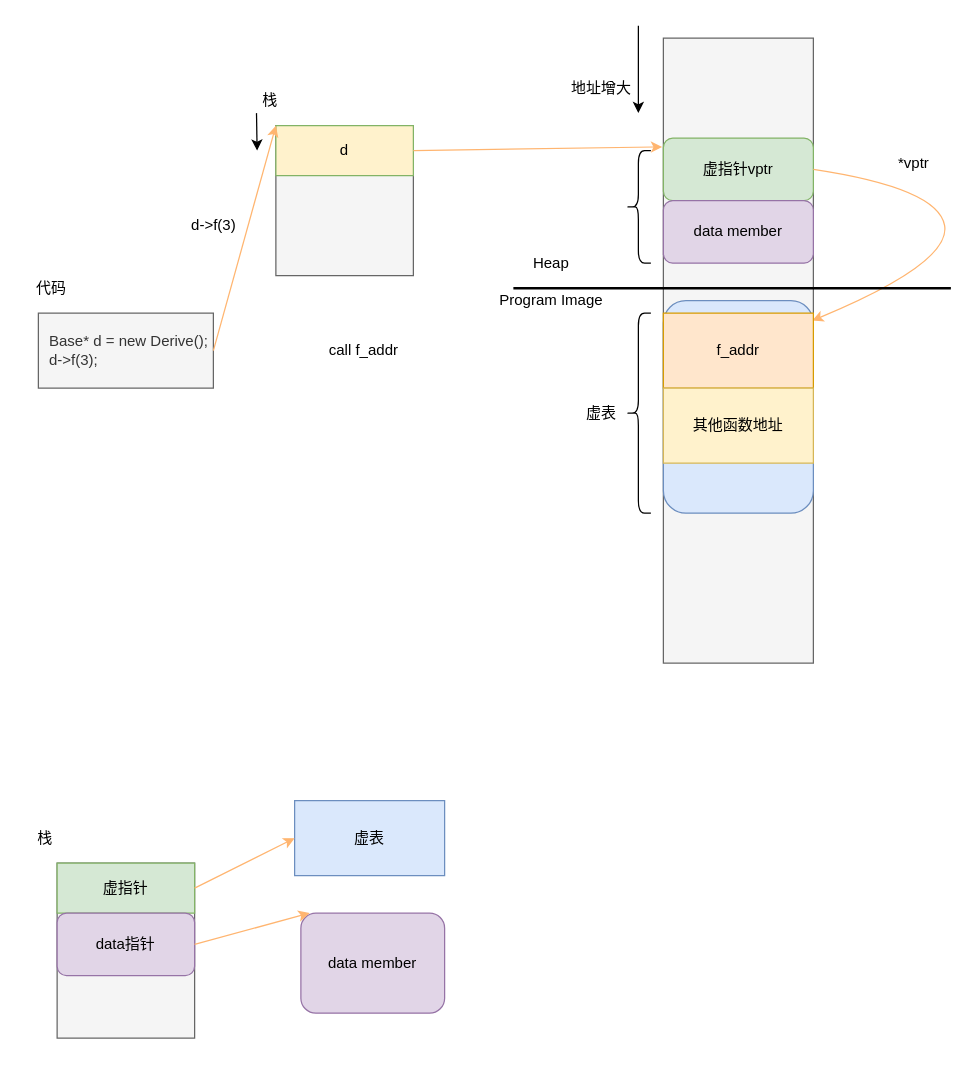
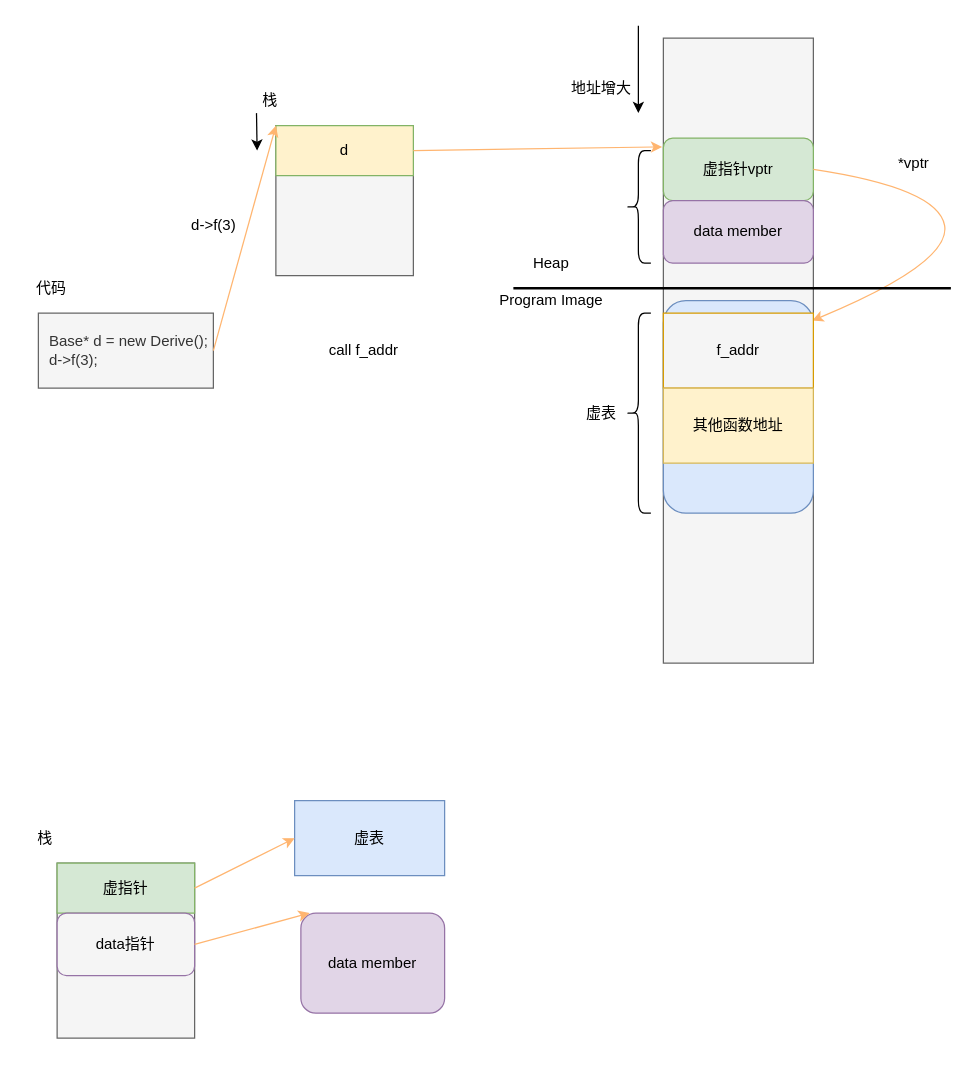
  <mxCell id="0" />
  <mxCell id="1" parent="0" />
  <mxCell id="2" value="" style="rounded=0;whiteSpace=wrap;html=1;fillColor=#f5f5f5;strokeColor=#666666;fontColor=#333333;" vertex="1" parent="1"><mxGeometry x="530" y="30" width="120" height="500" as="geometry" /></mxCell>
  <mxCell id="3" value="" style="rounded=1;whiteSpace=wrap;html=1;fillColor=#dae8fc;strokeColor=#6c8ebf;" vertex="1" parent="1"><mxGeometry x="530" y="240" width="120" height="170" as="geometry" /></mxCell>
  <mxCell id="4" value="Heap" style="text;html=1;align=center;verticalAlign=middle;resizable=0;points=[];autosize=1;strokeColor=none;" vertex="1" parent="1"><mxGeometry x="420" y="200" width="40" height="20" as="geometry" /></mxCell>
  <mxCell id="5" value="" style="endArrow=classic;html=1;" edge="1" parent="1"><mxGeometry width="50" height="50" relative="1" as="geometry"><mxPoint x="510" y="20" as="sourcePoint" /><mxPoint x="510" y="90" as="targetPoint" /></mxGeometry></mxCell>
  <mxCell id="6" value="地址增大" style="text;html=1;align=center;verticalAlign=middle;resizable=0;points=[];autosize=1;strokeColor=none;" vertex="1" parent="1"><mxGeometry x="450" y="60" width="60" height="20" as="geometry" /></mxCell>
  <mxCell id="7" value="" style="rounded=0;whiteSpace=wrap;html=1;fillColor=#f5f5f5;strokeColor=#666666;fontColor=#333333;" vertex="1" parent="1"><mxGeometry x="220" y="100" width="110" height="120" as="geometry" /></mxCell>
  <mxCell id="8" value="d" style="rounded=0;whiteSpace=wrap;html=1;fillColor=#fff2cc;strokeColor=#82b366;" vertex="1" parent="1"><mxGeometry x="220" y="100" width="110" height="40" as="geometry" /></mxCell>
  <mxCell id="9" value="栈" style="text;html=1;align=center;verticalAlign=middle;resizable=0;points=[];autosize=1;strokeColor=none;" vertex="1" parent="1"><mxGeometry x="200" y="70" width="30" height="20" as="geometry" /></mxCell>
  <mxCell id="10" value="" style="endArrow=classic;html=1;" edge="1" parent="1"><mxGeometry width="50" height="50" relative="1" as="geometry"><mxPoint x="204.5" y="90" as="sourcePoint" /><mxPoint x="205" y="120" as="targetPoint" /></mxGeometry></mxCell>
  <mxCell id="11" value="" style="endArrow=classic;html=1;entryX=-0.008;entryY=0.174;entryDx=0;entryDy=0;entryPerimeter=0;exitX=1;exitY=0.5;exitDx=0;exitDy=0;strokeColor=#FFB570;" edge="1" parent="1" source="8" target="2"><mxGeometry width="50" height="50" relative="1" as="geometry"><mxPoint x="350" y="150" as="sourcePoint" /><mxPoint x="420" y="120" as="targetPoint" /></mxGeometry></mxCell>
  <mxCell id="12" value="虚指针vptr" style="rounded=1;whiteSpace=wrap;html=1;fillColor=#d5e8d4;strokeColor=#82b366;" vertex="1" parent="1"><mxGeometry x="530" y="110" width="120" height="50" as="geometry" /></mxCell>
  <mxCell id="13" value="" style="curved=1;endArrow=classic;html=1;entryX=0.992;entryY=0.452;entryDx=0;entryDy=0;entryPerimeter=0;exitX=1;exitY=0.5;exitDx=0;exitDy=0;strokeColor=#FFB570;" edge="1" parent="1" source="12" target="2"><mxGeometry width="50" height="50" relative="1" as="geometry"><mxPoint x="760" y="60" as="sourcePoint" /><mxPoint x="750" y="100" as="targetPoint" /><Array as="points"><mxPoint x="750" y="150" /><mxPoint x="760" y="210" /></Array></mxGeometry></mxCell>
- <mxCell id="14" value="f_addr" style="rounded=0;whiteSpace=wrap;html=1;fillColor=#ffe6cc;strokeColor=#d79b00;" vertex="1" parent="1"><mxGeometry x="530" y="250" width="120" height="60" as="geometry" /></mxCell>
+ <mxCell id="14" value="f_addr" style="rounded=0;whiteSpace=wrap;html=1;fillColor=#f5f5f5;strokeColor=#d79b00;" vertex="1" parent="1"><mxGeometry x="530" y="250" width="120" height="60" as="geometry" /></mxCell>
  <mxCell id="15" value="其他函数地址" style="rounded=0;whiteSpace=wrap;html=1;fillColor=#fff2cc;strokeColor=#d6b656;" vertex="1" parent="1"><mxGeometry x="530" y="310" width="120" height="60" as="geometry" /></mxCell>
  <mxCell id="16" value="data member" style="rounded=1;whiteSpace=wrap;html=1;fillColor=#e1d5e7;strokeColor=#9673a6;" vertex="1" parent="1"><mxGeometry x="530" y="160" width="120" height="50" as="geometry" /></mxCell>
  <mxCell id="17" value="虚表" style="text;html=1;align=center;verticalAlign=middle;resizable=0;points=[];autosize=1;strokeColor=none;" vertex="1" parent="1"><mxGeometry x="460" y="320" width="40" height="20" as="geometry" /></mxCell>
  <mxCell id="18" value="" style="shape=curlyBracket;whiteSpace=wrap;html=1;rounded=1;size=0.5;" vertex="1" parent="1"><mxGeometry x="500" y="120" width="20" height="90" as="geometry" /></mxCell>
  <mxCell id="19" value="" style="shape=curlyBracket;whiteSpace=wrap;html=1;rounded=1;" vertex="1" parent="1"><mxGeometry x="500" y="250" width="20" height="160" as="geometry" /></mxCell>
  <mxCell id="20" value="Base* d = new Derive();&lt;br&gt;d-&amp;gt;f(3);" style="rounded=0;whiteSpace=wrap;html=1;align=left;fillColor=#f5f5f5;strokeColor=#666666;fontColor=#333333;spacingLeft=7;" vertex="1" parent="1"><mxGeometry x="30" y="250" width="140" height="60" as="geometry" /></mxCell>
  <mxCell id="21" value="代码" style="text;html=1;align=center;verticalAlign=middle;resizable=0;points=[];autosize=1;strokeColor=none;" vertex="1" parent="1"><mxGeometry x="20" y="220" width="40" height="20" as="geometry" /></mxCell>
  <mxCell id="22" value="" style="endArrow=classic;html=1;entryX=0;entryY=0;entryDx=0;entryDy=0;strokeColor=#FFB570;" edge="1" parent="1" target="8"><mxGeometry width="50" height="50" relative="1" as="geometry"><mxPoint x="170" y="280" as="sourcePoint" /><mxPoint x="220" y="230" as="targetPoint" /></mxGeometry></mxCell>
  <mxCell id="23" value="" style="endArrow=classic;html=1;strokeColor=#FFB570;" edge="1" parent="1" source="14" target="15"><mxGeometry width="50" height="50" relative="1" as="geometry"><mxPoint x="240" y="350" as="sourcePoint" /><mxPoint x="290" y="300" as="targetPoint" /></mxGeometry></mxCell>
  <mxCell id="24" value="call f_addr" style="text;html=1;align=center;verticalAlign=middle;resizable=0;points=[];autosize=1;strokeColor=none;" vertex="1" parent="1"><mxGeometry x="255" y="270" width="70" height="20" as="geometry" /></mxCell>
  <mxCell id="25" value="d-&amp;gt;f(3)" style="text;html=1;align=center;verticalAlign=middle;resizable=0;points=[];autosize=1;strokeColor=none;" vertex="1" parent="1"><mxGeometry x="145" y="170" width="50" height="20" as="geometry" /></mxCell>
  <mxCell id="26" value="*vptr" style="text;html=1;align=center;verticalAlign=middle;resizable=0;points=[];autosize=1;strokeColor=none;" vertex="1" parent="1"><mxGeometry x="710" y="120" width="40" height="20" as="geometry" /></mxCell>
  <mxCell id="27" value="" style="rounded=0;whiteSpace=wrap;html=1;fillColor=#f5f5f5;strokeColor=#666666;fontColor=#333333;" vertex="1" parent="1"><mxGeometry x="45" y="690" width="110" height="140" as="geometry" /></mxCell>
  <mxCell id="28" value="虚指针" style="rounded=0;whiteSpace=wrap;html=1;fillColor=#d5e8d4;strokeColor=#82b366;" vertex="1" parent="1"><mxGeometry x="45" y="690" width="110" height="40" as="geometry" /></mxCell>
- <mxCell id="29" value="data指针" style="rounded=1;whiteSpace=wrap;html=1;fillColor=#e1d5e7;strokeColor=#9673a6;" vertex="1" parent="1"><mxGeometry x="45" y="730" width="110" height="50" as="geometry" /></mxCell>
+ <mxCell id="29" value="data指针" style="rounded=1;whiteSpace=wrap;html=1;fillColor=#f5f5f5;strokeColor=#9673a6;" vertex="1" parent="1"><mxGeometry x="45" y="730" width="110" height="50" as="geometry" /></mxCell>
  <mxCell id="30" value="栈" style="text;html=1;align=center;verticalAlign=middle;resizable=0;points=[];autosize=1;strokeColor=none;fontColor=#000000;" vertex="1" parent="1"><mxGeometry x="20" y="660" width="30" height="20" as="geometry" /></mxCell>
  <mxCell id="31" value="虚表" style="rounded=0;whiteSpace=wrap;html=1;fillColor=#dae8fc;strokeColor=#6c8ebf;" vertex="1" parent="1"><mxGeometry x="235" y="640" width="120" height="60" as="geometry" /></mxCell>
  <mxCell id="32" value="" style="endArrow=classic;html=1;fontColor=#000000;strokeColor=#FFB570;entryX=0;entryY=0.5;entryDx=0;entryDy=0;exitX=1;exitY=0.5;exitDx=0;exitDy=0;" edge="1" parent="1" source="28" target="31"><mxGeometry width="50" height="50" relative="1" as="geometry"><mxPoint x="165" y="720" as="sourcePoint" /><mxPoint x="215" y="670" as="targetPoint" /></mxGeometry></mxCell>
  <mxCell id="33" value="data member" style="rounded=1;whiteSpace=wrap;html=1;fillColor=#e1d5e7;strokeColor=#9673a6;" vertex="1" parent="1"><mxGeometry x="240" y="730" width="115" height="80" as="geometry" /></mxCell>
  <mxCell id="34" value="" style="endArrow=classic;html=1;fontColor=#000000;strokeColor=#FFB570;entryX=0.061;entryY=0;entryDx=0;entryDy=0;entryPerimeter=0;exitX=1;exitY=0.5;exitDx=0;exitDy=0;" edge="1" parent="1" source="29" target="33"><mxGeometry width="50" height="50" relative="1" as="geometry"><mxPoint x="145" y="780" as="sourcePoint" /><mxPoint x="195" y="730" as="targetPoint" /></mxGeometry></mxCell>
  <mxCell id="35" value="" style="endArrow=none;html=1;fontColor=#000000;strokeWidth=2;" edge="1" parent="1"><mxGeometry width="50" height="50" relative="1" as="geometry"><mxPoint x="410" y="230" as="sourcePoint" /><mxPoint x="760" y="230" as="targetPoint" /></mxGeometry></mxCell>
  <mxCell id="36" value="Program Image" style="text;html=1;align=center;verticalAlign=middle;resizable=0;points=[];autosize=1;strokeColor=none;fontColor=#000000;" vertex="1" parent="1"><mxGeometry x="390" y="230" width="100" height="20" as="geometry" /></mxCell>
